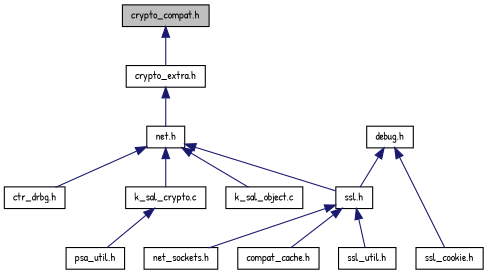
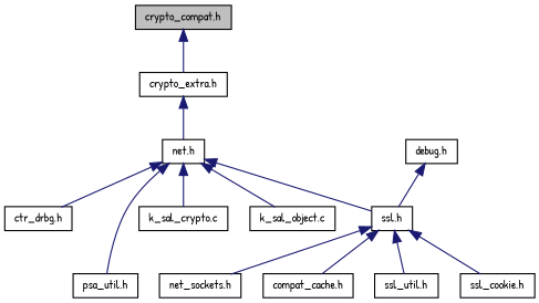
  digraph {
    fontname="Patrick Hand"
    node [color=black fillcolor=white fontname="Patrick Hand" fontsize=10 shape=record style=filled]
    edge [color=midnightblue dir=back fontname="Patrick Hand" fontsize=10 labelfontname=Helvetica labelfontsize=10 style=solid]
    n1 [fillcolor=grey75 fontcolor=black height=0.2 label="crypto_compat.h" width=0.4]
    n2 [height=0.2 label="crypto_extra.h" width=0.4]
    n3 [height=0.2 label="net.h" width=0.4]
    n4 [height=0.2 label="ctr_drbg.h" width=0.4]
    n5 [height=0.2 label="psa_util.h" width=0.4]
    n6 [height=0.2 label="ssl.h" width=0.4]
    n7 [height=0.2 label="k_sal_crypto.c" width=0.4]
    n8 [height=0.2 label="k_sal_object.c" width=0.4]
    n9 [height=0.2 label="net_sockets.h" width=0.4]
    n10 [height=0.2 label="compat_cache.h" width=0.4]
    n11 [height=0.2 label="ssl_cookie.h" width=0.4]
    n12 [height=0.2 label="ssl_util.h" width=0.4]
    n13 [height=0.2 label="debug.h" width=0.4]
    n1 -> n2
    n2 -> n3
    n3 -> n4
-   n7 -> n5
+   n3 -> n5
    n3 -> n6
    n3 -> n7
    n3 -> n8
    n6 -> n9
    n6 -> n10
-   n13 -> n11
+   n6 -> n11
    n6 -> n12
    n13 -> n6
  }
